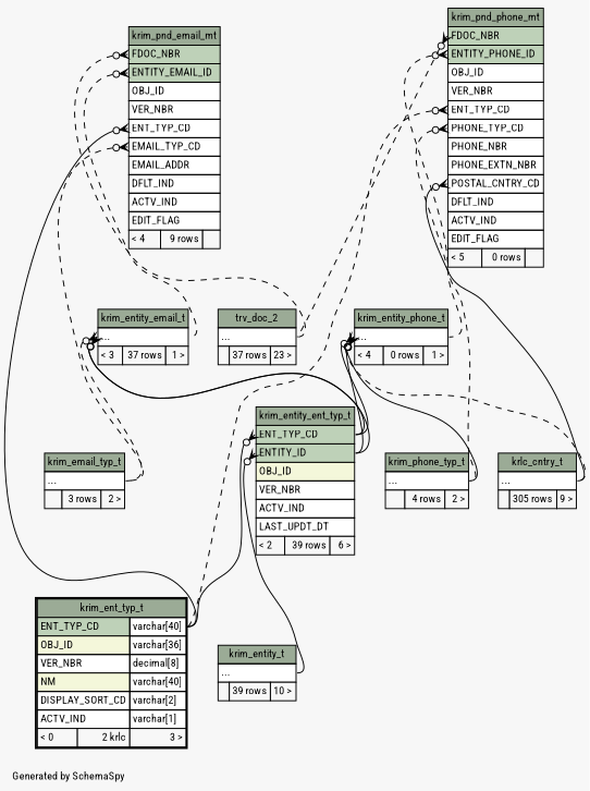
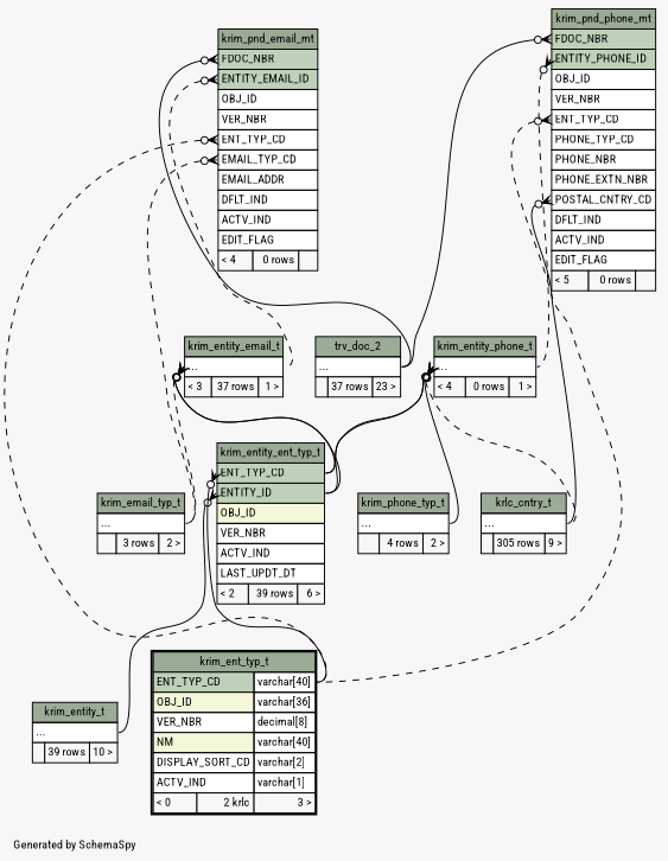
  digraph {
    bgcolor="#f7f7f7"
    fontname="Roboto Condensed"
    fontsize=11
    label="\nGenerated by SchemaSpy"
    labeljust=l
    nodesep=0.18
    rankdir=TB
    ranksep=0.46
    node [fontname="Roboto Condensed" fontsize=11 shape=plaintext]
    edge [arrowhead=none arrowsize=0.8 arrowtail=crowodot dir=back fontname="Roboto Condensed" headport="elipses:e" tailport="elipses:w" style=dashed]
    n1 [label=<     <TABLE BORDER="0" CELLBORDER="1" CELLSPACING="0" BGCOLOR="#ffffff">       <TR><TD COLSPAN="3" BGCOLOR="#9bab96" ALIGN="CENTER">krim_entity_ent_typ_t</TD></TR>       <TR><TD PORT="ENT_TYP_CD" COLSPAN="3" BGCOLOR="#bed1b8" ALIGN="LEFT">ENT_TYP_CD</TD></TR>       <TR><TD PORT="ENTITY_ID" COLSPAN="3" BGCOLOR="#bed1b8" ALIGN="LEFT">ENTITY_ID</TD></TR>       <TR><TD PORT="OBJ_ID" COLSPAN="3" BGCOLOR="#f4f7da" ALIGN="LEFT">OBJ_ID</TD></TR>       <TR><TD PORT="VER_NBR" COLSPAN="3" ALIGN="LEFT">VER_NBR</TD></TR>       <TR><TD PORT="ACTV_IND" COLSPAN="3" ALIGN="LEFT">ACTV_IND</TD></TR>       <TR><TD PORT="LAST_UPDT_DT" COLSPAN="3" ALIGN="LEFT">LAST_UPDT_DT</TD></TR>       <TR><TD ALIGN="LEFT" BGCOLOR="#f7f7f7">&lt; 2</TD><TD ALIGN="RIGHT" BGCOLOR="#f7f7f7">39 rows</TD><TD ALIGN="RIGHT" BGCOLOR="#f7f7f7">6 &gt;</TD></TR>     </TABLE>>]
    n2 [label=<     <TABLE BORDER="2" CELLBORDER="1" CELLSPACING="0" BGCOLOR="#ffffff">       <TR><TD COLSPAN="3" BGCOLOR="#9bab96" ALIGN="CENTER">krim_ent_typ_t</TD></TR>       <TR><TD PORT="ENT_TYP_CD" COLSPAN="2" BGCOLOR="#bed1b8" ALIGN="LEFT">ENT_TYP_CD</TD><TD PORT="ENT_TYP_CD.type" ALIGN="LEFT">varchar[40]</TD></TR>       <TR><TD PORT="OBJ_ID" COLSPAN="2" BGCOLOR="#f4f7da" ALIGN="LEFT">OBJ_ID</TD><TD PORT="OBJ_ID.type" ALIGN="LEFT">varchar[36]</TD></TR>       <TR><TD PORT="VER_NBR" COLSPAN="2" ALIGN="LEFT">VER_NBR</TD><TD PORT="VER_NBR.type" ALIGN="LEFT">decimal[8]</TD></TR>       <TR><TD PORT="NM" COLSPAN="2" BGCOLOR="#f4f7da" ALIGN="LEFT">NM</TD><TD PORT="NM.type" ALIGN="LEFT">varchar[40]</TD></TR>       <TR><TD PORT="DISPLAY_SORT_CD" COLSPAN="2" ALIGN="LEFT">DISPLAY_SORT_CD</TD><TD PORT="DISPLAY_SORT_CD.type" ALIGN="LEFT">varchar[2]</TD></TR>       <TR><TD PORT="ACTV_IND" COLSPAN="2" ALIGN="LEFT">ACTV_IND</TD><TD PORT="ACTV_IND.type" ALIGN="LEFT">varchar[1]</TD></TR>       <TR><TD ALIGN="LEFT" BGCOLOR="#f7f7f7">&lt; 0</TD><TD ALIGN="RIGHT" BGCOLOR="#f7f7f7">2 krlc</TD><TD ALIGN="RIGHT" BGCOLOR="#f7f7f7">3 &gt;</TD></TR>     </TABLE>>]
    n3 [label=<     <TABLE BORDER="0" CELLBORDER="1" CELLSPACING="0" BGCOLOR="#ffffff">       <TR><TD COLSPAN="3" BGCOLOR="#9bab96" ALIGN="CENTER">krim_entity_t</TD></TR>       <TR><TD PORT="elipses" COLSPAN="3" ALIGN="LEFT">...</TD></TR>       <TR><TD ALIGN="LEFT" BGCOLOR="#f7f7f7">  </TD><TD ALIGN="RIGHT" BGCOLOR="#f7f7f7">39 rows</TD><TD ALIGN="RIGHT" BGCOLOR="#f7f7f7">10 &gt;</TD></TR>     </TABLE>>]
    n4 [label=<     <TABLE BORDER="0" CELLBORDER="1" CELLSPACING="0" BGCOLOR="#ffffff">       <TR><TD COLSPAN="3" BGCOLOR="#9bab96" ALIGN="CENTER">krlc_cntry_t</TD></TR>       <TR><TD PORT="elipses" COLSPAN="3" ALIGN="LEFT">...</TD></TR>       <TR><TD ALIGN="LEFT" BGCOLOR="#f7f7f7">  </TD><TD ALIGN="RIGHT" BGCOLOR="#f7f7f7">305 rows</TD><TD ALIGN="RIGHT" BGCOLOR="#f7f7f7">9 &gt;</TD></TR>     </TABLE>>]
    n5 [label=<     <TABLE BORDER="0" CELLBORDER="1" CELLSPACING="0" BGCOLOR="#ffffff">       <TR><TD COLSPAN="3" BGCOLOR="#9bab96" ALIGN="CENTER">krim_entity_email_t</TD></TR>       <TR><TD PORT="elipses" COLSPAN="3" ALIGN="LEFT">...</TD></TR>       <TR><TD ALIGN="LEFT" BGCOLOR="#f7f7f7">&lt; 3</TD><TD ALIGN="RIGHT" BGCOLOR="#f7f7f7">37 rows</TD><TD ALIGN="RIGHT" BGCOLOR="#f7f7f7">1 &gt;</TD></TR>     </TABLE>>]
    n6 [label=<     <TABLE BORDER="0" CELLBORDER="1" CELLSPACING="0" BGCOLOR="#ffffff">       <TR><TD COLSPAN="3" BGCOLOR="#9bab96" ALIGN="CENTER">krim_email_typ_t</TD></TR>       <TR><TD PORT="elipses" COLSPAN="3" ALIGN="LEFT">...</TD></TR>       <TR><TD ALIGN="LEFT" BGCOLOR="#f7f7f7">  </TD><TD ALIGN="RIGHT" BGCOLOR="#f7f7f7">3 rows</TD><TD ALIGN="RIGHT" BGCOLOR="#f7f7f7">2 &gt;</TD></TR>     </TABLE>>]
    n7 [label=<     <TABLE BORDER="0" CELLBORDER="1" CELLSPACING="0" BGCOLOR="#ffffff">       <TR><TD COLSPAN="3" BGCOLOR="#9bab96" ALIGN="CENTER">krim_entity_phone_t</TD></TR>       <TR><TD PORT="elipses" COLSPAN="3" ALIGN="LEFT">...</TD></TR>       <TR><TD ALIGN="LEFT" BGCOLOR="#f7f7f7">&lt; 4</TD><TD ALIGN="RIGHT" BGCOLOR="#f7f7f7">0 rows</TD><TD ALIGN="RIGHT" BGCOLOR="#f7f7f7">1 &gt;</TD></TR>     </TABLE>>]
    n8 [label=<     <TABLE BORDER="0" CELLBORDER="1" CELLSPACING="0" BGCOLOR="#ffffff">       <TR><TD COLSPAN="3" BGCOLOR="#9bab96" ALIGN="CENTER">krim_phone_typ_t</TD></TR>       <TR><TD PORT="elipses" COLSPAN="3" ALIGN="LEFT">...</TD></TR>       <TR><TD ALIGN="LEFT" BGCOLOR="#f7f7f7">  </TD><TD ALIGN="RIGHT" BGCOLOR="#f7f7f7">4 rows</TD><TD ALIGN="RIGHT" BGCOLOR="#f7f7f7">2 &gt;</TD></TR>     </TABLE>>]
-   n9 [label=<     <TABLE BORDER="0" CELLBORDER="1" CELLSPACING="0" BGCOLOR="#ffffff">       <TR><TD COLSPAN="3" BGCOLOR="#9bab96" ALIGN="CENTER">krim_pnd_email_mt</TD></TR>       <TR><TD PORT="FDOC_NBR" COLSPAN="3" BGCOLOR="#bed1b8" ALIGN="LEFT">FDOC_NBR</TD></TR>       <TR><TD PORT="ENTITY_EMAIL_ID" COLSPAN="3" BGCOLOR="#bed1b8" ALIGN="LEFT">ENTITY_EMAIL_ID</TD></TR>       <TR><TD PORT="OBJ_ID" COLSPAN="3" ALIGN="LEFT">OBJ_ID</TD></TR>       <TR><TD PORT="VER_NBR" COLSPAN="3" ALIGN="LEFT">VER_NBR</TD></TR>       <TR><TD PORT="ENT_TYP_CD" COLSPAN="3" ALIGN="LEFT">ENT_TYP_CD</TD></TR>       <TR><TD PORT="EMAIL_TYP_CD" COLSPAN="3" ALIGN="LEFT">EMAIL_TYP_CD</TD></TR>       <TR><TD PORT="EMAIL_ADDR" COLSPAN="3" ALIGN="LEFT">EMAIL_ADDR</TD></TR>       <TR><TD PORT="DFLT_IND" COLSPAN="3" ALIGN="LEFT">DFLT_IND</TD></TR>       <TR><TD PORT="ACTV_IND" COLSPAN="3" ALIGN="LEFT">ACTV_IND</TD></TR>       <TR><TD PORT="EDIT_FLAG" COLSPAN="3" ALIGN="LEFT">EDIT_FLAG</TD></TR>       <TR><TD ALIGN="LEFT" BGCOLOR="#f7f7f7">&lt; 4</TD><TD ALIGN="RIGHT" BGCOLOR="#f7f7f7">9 rows</TD><TD ALIGN="RIGHT" BGCOLOR="#f7f7f7">  </TD></TR>     </TABLE>>]
+   n9 [label=<     <TABLE BORDER="0" CELLBORDER="1" CELLSPACING="0" BGCOLOR="#ffffff">       <TR><TD COLSPAN="3" BGCOLOR="#9bab96" ALIGN="CENTER">krim_pnd_email_mt</TD></TR>       <TR><TD PORT="FDOC_NBR" COLSPAN="3" BGCOLOR="#bed1b8" ALIGN="LEFT">FDOC_NBR</TD></TR>       <TR><TD PORT="ENTITY_EMAIL_ID" COLSPAN="3" BGCOLOR="#bed1b8" ALIGN="LEFT">ENTITY_EMAIL_ID</TD></TR>       <TR><TD PORT="OBJ_ID" COLSPAN="3" ALIGN="LEFT">OBJ_ID</TD></TR>       <TR><TD PORT="VER_NBR" COLSPAN="3" ALIGN="LEFT">VER_NBR</TD></TR>       <TR><TD PORT="ENT_TYP_CD" COLSPAN="3" ALIGN="LEFT">ENT_TYP_CD</TD></TR>       <TR><TD PORT="EMAIL_TYP_CD" COLSPAN="3" ALIGN="LEFT">EMAIL_TYP_CD</TD></TR>       <TR><TD PORT="EMAIL_ADDR" COLSPAN="3" ALIGN="LEFT">EMAIL_ADDR</TD></TR>       <TR><TD PORT="DFLT_IND" COLSPAN="3" ALIGN="LEFT">DFLT_IND</TD></TR>       <TR><TD PORT="ACTV_IND" COLSPAN="3" ALIGN="LEFT">ACTV_IND</TD></TR>       <TR><TD PORT="EDIT_FLAG" COLSPAN="3" ALIGN="LEFT">EDIT_FLAG</TD></TR>       <TR><TD ALIGN="LEFT" BGCOLOR="#f7f7f7">&lt; 4</TD><TD ALIGN="RIGHT" BGCOLOR="#f7f7f7">0 rows</TD><TD ALIGN="RIGHT" BGCOLOR="#f7f7f7">  </TD></TR>     </TABLE>>]
    n10 [label=<     <TABLE BORDER="0" CELLBORDER="1" CELLSPACING="0" BGCOLOR="#ffffff">       <TR><TD COLSPAN="3" BGCOLOR="#9bab96" ALIGN="CENTER">trv_doc_2</TD></TR>       <TR><TD PORT="elipses" COLSPAN="3" ALIGN="LEFT">...</TD></TR>       <TR><TD ALIGN="LEFT" BGCOLOR="#f7f7f7">  </TD><TD ALIGN="RIGHT" BGCOLOR="#f7f7f7">37 rows</TD><TD ALIGN="RIGHT" BGCOLOR="#f7f7f7">23 &gt;</TD></TR>     </TABLE>>]
    n11 [label=<     <TABLE BORDER="0" CELLBORDER="1" CELLSPACING="0" BGCOLOR="#ffffff">       <TR><TD COLSPAN="3" BGCOLOR="#9bab96" ALIGN="CENTER">krim_pnd_phone_mt</TD></TR>       <TR><TD PORT="FDOC_NBR" COLSPAN="3" BGCOLOR="#bed1b8" ALIGN="LEFT">FDOC_NBR</TD></TR>       <TR><TD PORT="ENTITY_PHONE_ID" COLSPAN="3" BGCOLOR="#bed1b8" ALIGN="LEFT">ENTITY_PHONE_ID</TD></TR>       <TR><TD PORT="OBJ_ID" COLSPAN="3" ALIGN="LEFT">OBJ_ID</TD></TR>       <TR><TD PORT="VER_NBR" COLSPAN="3" ALIGN="LEFT">VER_NBR</TD></TR>       <TR><TD PORT="ENT_TYP_CD" COLSPAN="3" ALIGN="LEFT">ENT_TYP_CD</TD></TR>       <TR><TD PORT="PHONE_TYP_CD" COLSPAN="3" ALIGN="LEFT">PHONE_TYP_CD</TD></TR>       <TR><TD PORT="PHONE_NBR" COLSPAN="3" ALIGN="LEFT">PHONE_NBR</TD></TR>       <TR><TD PORT="PHONE_EXTN_NBR" COLSPAN="3" ALIGN="LEFT">PHONE_EXTN_NBR</TD></TR>       <TR><TD PORT="POSTAL_CNTRY_CD" COLSPAN="3" ALIGN="LEFT">POSTAL_CNTRY_CD</TD></TR>       <TR><TD PORT="DFLT_IND" COLSPAN="3" ALIGN="LEFT">DFLT_IND</TD></TR>       <TR><TD PORT="ACTV_IND" COLSPAN="3" ALIGN="LEFT">ACTV_IND</TD></TR>       <TR><TD PORT="EDIT_FLAG" COLSPAN="3" ALIGN="LEFT">EDIT_FLAG</TD></TR>       <TR><TD ALIGN="LEFT" BGCOLOR="#f7f7f7">&lt; 5</TD><TD ALIGN="RIGHT" BGCOLOR="#f7f7f7">0 rows</TD><TD ALIGN="RIGHT" BGCOLOR="#f7f7f7">  </TD></TR>     </TABLE>>]
    n1 -> n2 [headport="ENT_TYP_CD.type:e" tailport="ENT_TYP_CD:w" style=""]
    n1 -> n3 [tailport="ENTITY_ID:w" style=""]
    n5 -> n1 [headport="ENT_TYP_CD:e" style=""]
    n5 -> n1 [headport="ENTITY_ID:e" style=""]
    n5 -> n6
    n7 -> n1 [headport="ENT_TYP_CD:e" style=""]
    n7 -> n1 [headport="ENTITY_ID:e" style=""]
    n7 -> n4
    n7 -> n8 [style=""]
-   n9 -> n2 [headport="ENT_TYP_CD.type:e" style=solid tailport="ENT_TYP_CD:w"]
+   n9 -> n2 [headport="ENT_TYP_CD.type:e" tailport="ENT_TYP_CD:w"]
    n9 -> n5 [tailport="ENTITY_EMAIL_ID:w"]
    n9 -> n6 [tailport="EMAIL_TYP_CD:w"]
-   n9 -> n10 [tailport="FDOC_NBR:w"]
+   n9 -> n10 [style=solid tailport="FDOC_NBR:w"]
    n11 -> n2 [headport="ENT_TYP_CD.type:e" tailport="ENT_TYP_CD:w"]
    n11 -> n4 [style=solid tailport="POSTAL_CNTRY_CD:w"]
    n11 -> n7 [tailport="ENTITY_PHONE_ID:w"]
-   n11 -> n8 [tailport="PHONE_TYP_CD:w"]
-   n11 -> n10 [tailport="FDOC_NBR:w"]
+   n11 -> n10 [style=solid tailport="FDOC_NBR:w"]
  }
